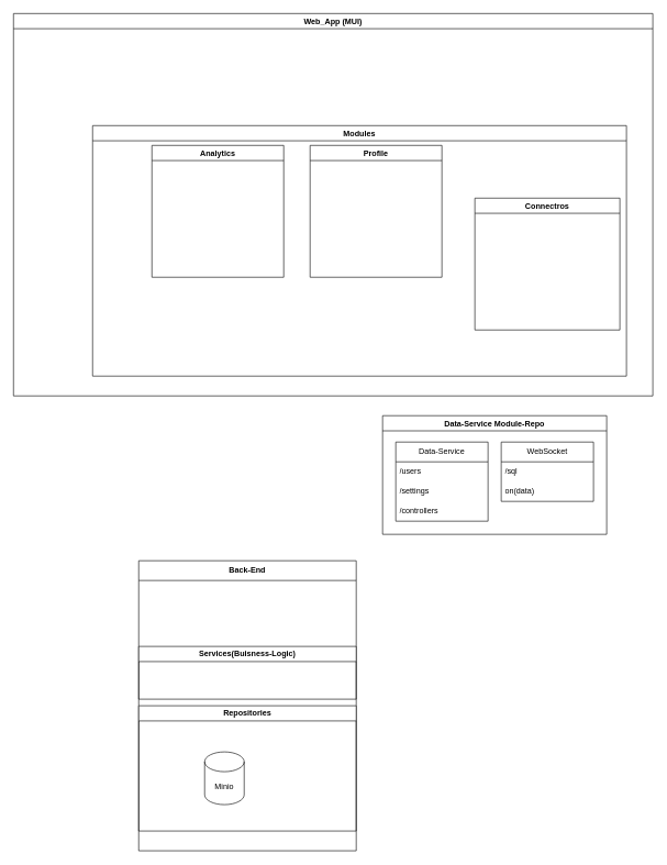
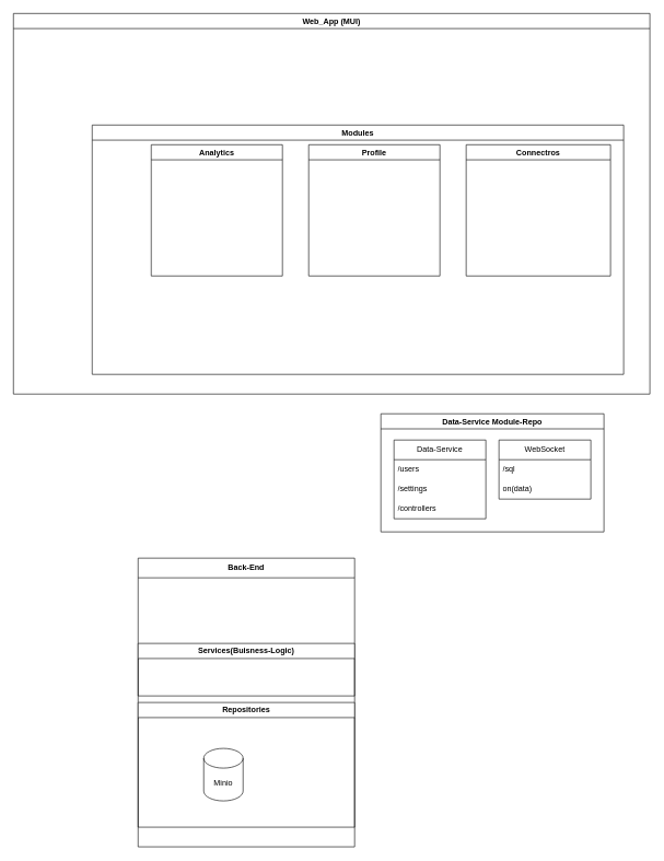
  <mxCell id="0" />
  <mxCell id="1" parent="0" />
  <mxCell id="2" value="Web_App (MUI)" style="swimlane;whiteSpace=wrap;html=1;" vertex="1" parent="1"><mxGeometry x="20" y="20" width="970" height="580" as="geometry" /></mxCell>
  <mxCell id="3" value="Analytics" style="swimlane;whiteSpace=wrap;html=1;" vertex="1" parent="1"><mxGeometry x="230" y="220" width="200" height="200" as="geometry" /></mxCell>
  <mxCell id="4" value="Profile" style="swimlane;whiteSpace=wrap;html=1;" vertex="1" parent="1"><mxGeometry x="470" y="220" width="200" height="200" as="geometry" /></mxCell>
- <mxCell id="5" value="Connectros" style="swimlane;whiteSpace=wrap;html=1;" vertex="1" parent="1"><mxGeometry x="720" y="300" width="220" height="200" as="geometry" /></mxCell>
+ <mxCell id="5" value="Connectros" style="swimlane;whiteSpace=wrap;html=1;" vertex="1" parent="1"><mxGeometry x="710" y="220" width="220" height="200" as="geometry" /></mxCell>
  <mxCell id="6" value="Back-End" style="swimlane;whiteSpace=wrap;html=1;startSize=30;" vertex="1" parent="1"><mxGeometry x="210" y="850" width="330" height="440" as="geometry" /></mxCell>
  <mxCell id="7" value="Services(Buisness-Logic)" style="swimlane;whiteSpace=wrap;html=1;" vertex="1" parent="6"><mxGeometry y="130" width="330" height="80" as="geometry" /></mxCell>
  <mxCell id="8" value="Repositories" style="swimlane;whiteSpace=wrap;html=1;" vertex="1" parent="6"><mxGeometry y="220" width="330" height="190" as="geometry" /></mxCell>
  <mxCell id="9" value="Minio" style="shape=cylinder3;whiteSpace=wrap;html=1;boundedLbl=1;backgroundOutline=1;size=15;" vertex="1" parent="8"><mxGeometry x="100" y="70" width="60" height="80" as="geometry" /></mxCell>
  <mxCell id="10" value="Modules" style="swimlane;whiteSpace=wrap;html=1;" vertex="1" parent="1"><mxGeometry x="140" y="190" width="810" height="380" as="geometry" /></mxCell>
  <mxCell id="11" value="Data-Service Module-Repo" style="swimlane;whiteSpace=wrap;html=1;" vertex="1" parent="1"><mxGeometry x="580" y="630" width="340" height="180" as="geometry" /></mxCell>
  <mxCell id="12" value="Data-Service" style="swimlane;fontStyle=0;childLayout=stackLayout;horizontal=1;startSize=30;horizontalStack=0;resizeParent=1;resizeParentMax=0;resizeLast=0;collapsible=1;marginBottom=0;whiteSpace=wrap;html=1;" vertex="1" parent="11"><mxGeometry x="20" y="40" width="140" height="120" as="geometry" /></mxCell>
  <mxCell id="13" value="/users" style="text;strokeColor=none;fillColor=none;align=left;verticalAlign=middle;spacingLeft=4;spacingRight=4;overflow=hidden;points=[[0,0.5],[1,0.5]];portConstraint=eastwest;rotatable=0;whiteSpace=wrap;html=1;" vertex="1" parent="12"><mxGeometry y="30" width="140" height="30" as="geometry" /></mxCell>
  <mxCell id="14" value="/settings" style="text;strokeColor=none;fillColor=none;align=left;verticalAlign=middle;spacingLeft=4;spacingRight=4;overflow=hidden;points=[[0,0.5],[1,0.5]];portConstraint=eastwest;rotatable=0;whiteSpace=wrap;html=1;" vertex="1" parent="12"><mxGeometry y="60" width="140" height="30" as="geometry" /></mxCell>
  <mxCell id="15" value="/controllers" style="text;strokeColor=none;fillColor=none;align=left;verticalAlign=middle;spacingLeft=4;spacingRight=4;overflow=hidden;points=[[0,0.5],[1,0.5]];portConstraint=eastwest;rotatable=0;whiteSpace=wrap;html=1;" vertex="1" parent="12"><mxGeometry y="90" width="140" height="30" as="geometry" /></mxCell>
  <mxCell id="16" value="WebSocket" style="swimlane;fontStyle=0;childLayout=stackLayout;horizontal=1;startSize=30;horizontalStack=0;resizeParent=1;resizeParentMax=0;resizeLast=0;collapsible=1;marginBottom=0;whiteSpace=wrap;html=1;" vertex="1" parent="11"><mxGeometry x="180" y="40" width="140" height="90" as="geometry" /></mxCell>
  <mxCell id="17" value="/sql" style="text;strokeColor=none;fillColor=none;align=left;verticalAlign=middle;spacingLeft=4;spacingRight=4;overflow=hidden;points=[[0,0.5],[1,0.5]];portConstraint=eastwest;rotatable=0;whiteSpace=wrap;html=1;" vertex="1" parent="16"><mxGeometry y="30" width="140" height="30" as="geometry" /></mxCell>
  <mxCell id="18" value="on(data)" style="text;strokeColor=none;fillColor=none;align=left;verticalAlign=middle;spacingLeft=4;spacingRight=4;overflow=hidden;points=[[0,0.5],[1,0.5]];portConstraint=eastwest;rotatable=0;whiteSpace=wrap;html=1;" vertex="1" parent="16"><mxGeometry y="60" width="140" height="30" as="geometry" /></mxCell>
